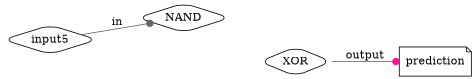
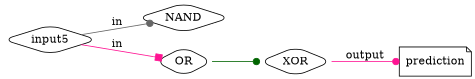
  digraph {
    rankdir=LR
    node [shape=diamond style=rounded]
    edge [arrowhead=dot color=deeppink]
    n1 [label=input5]
    NAND
+   OR
    XOR
    prediction [shape=note]
    n1 -> NAND [color=gray40 label=in]
+   n1 -> OR [arrowhead=box label=in]
+   OR -> XOR [color=darkgreen]
    XOR -> prediction [label=output]
  }
